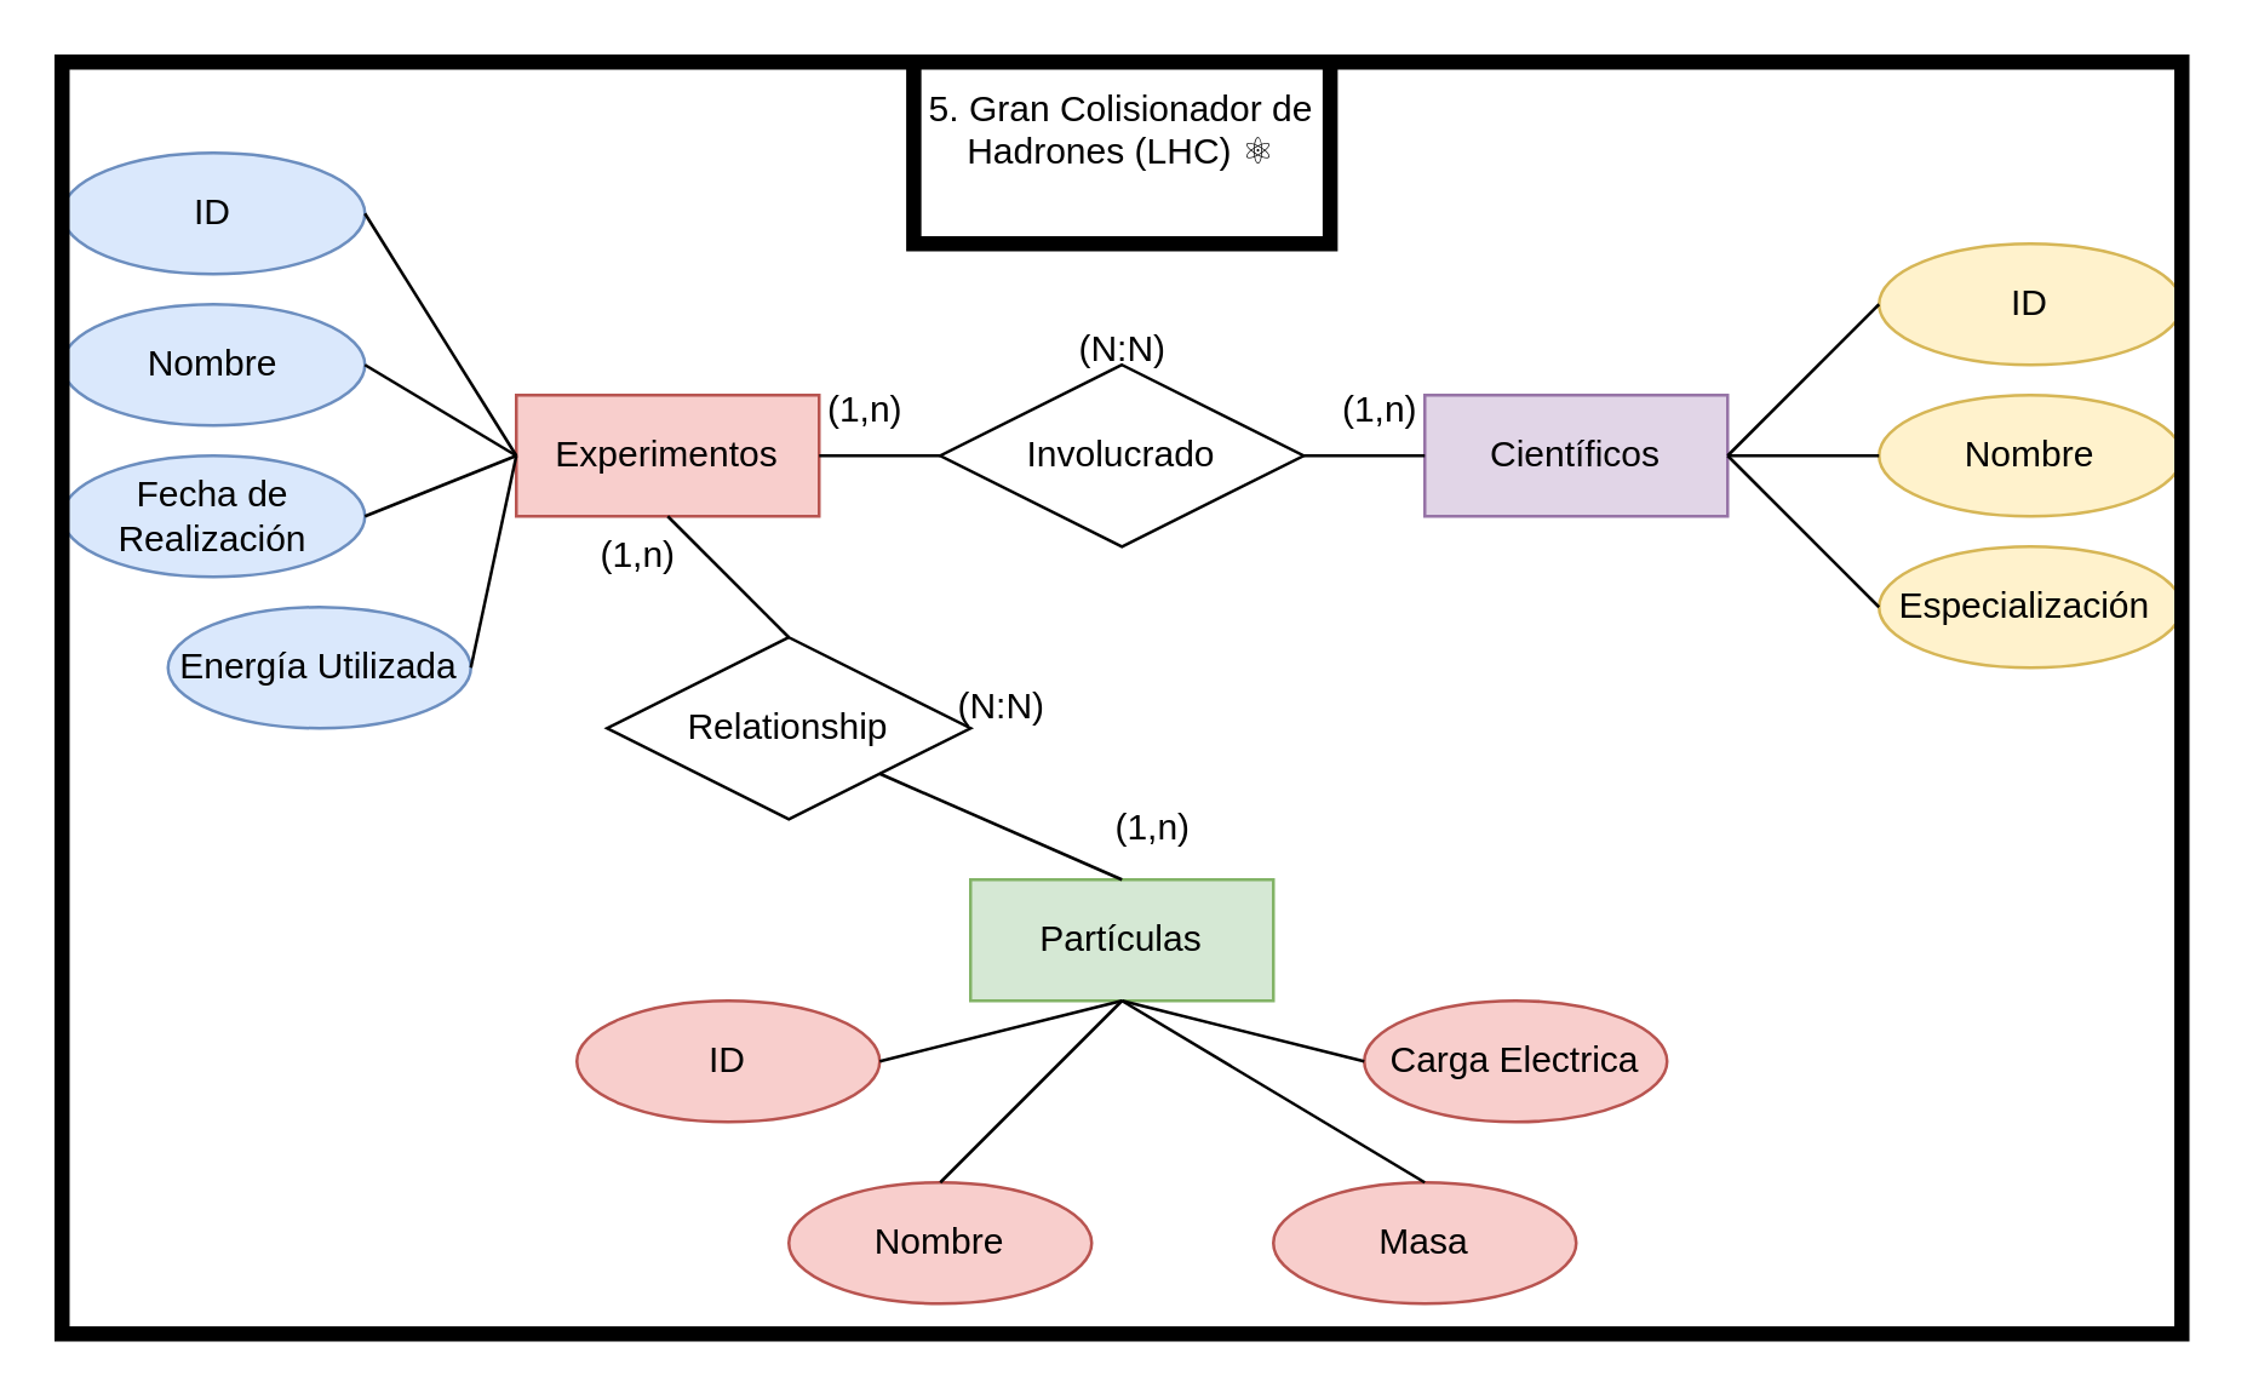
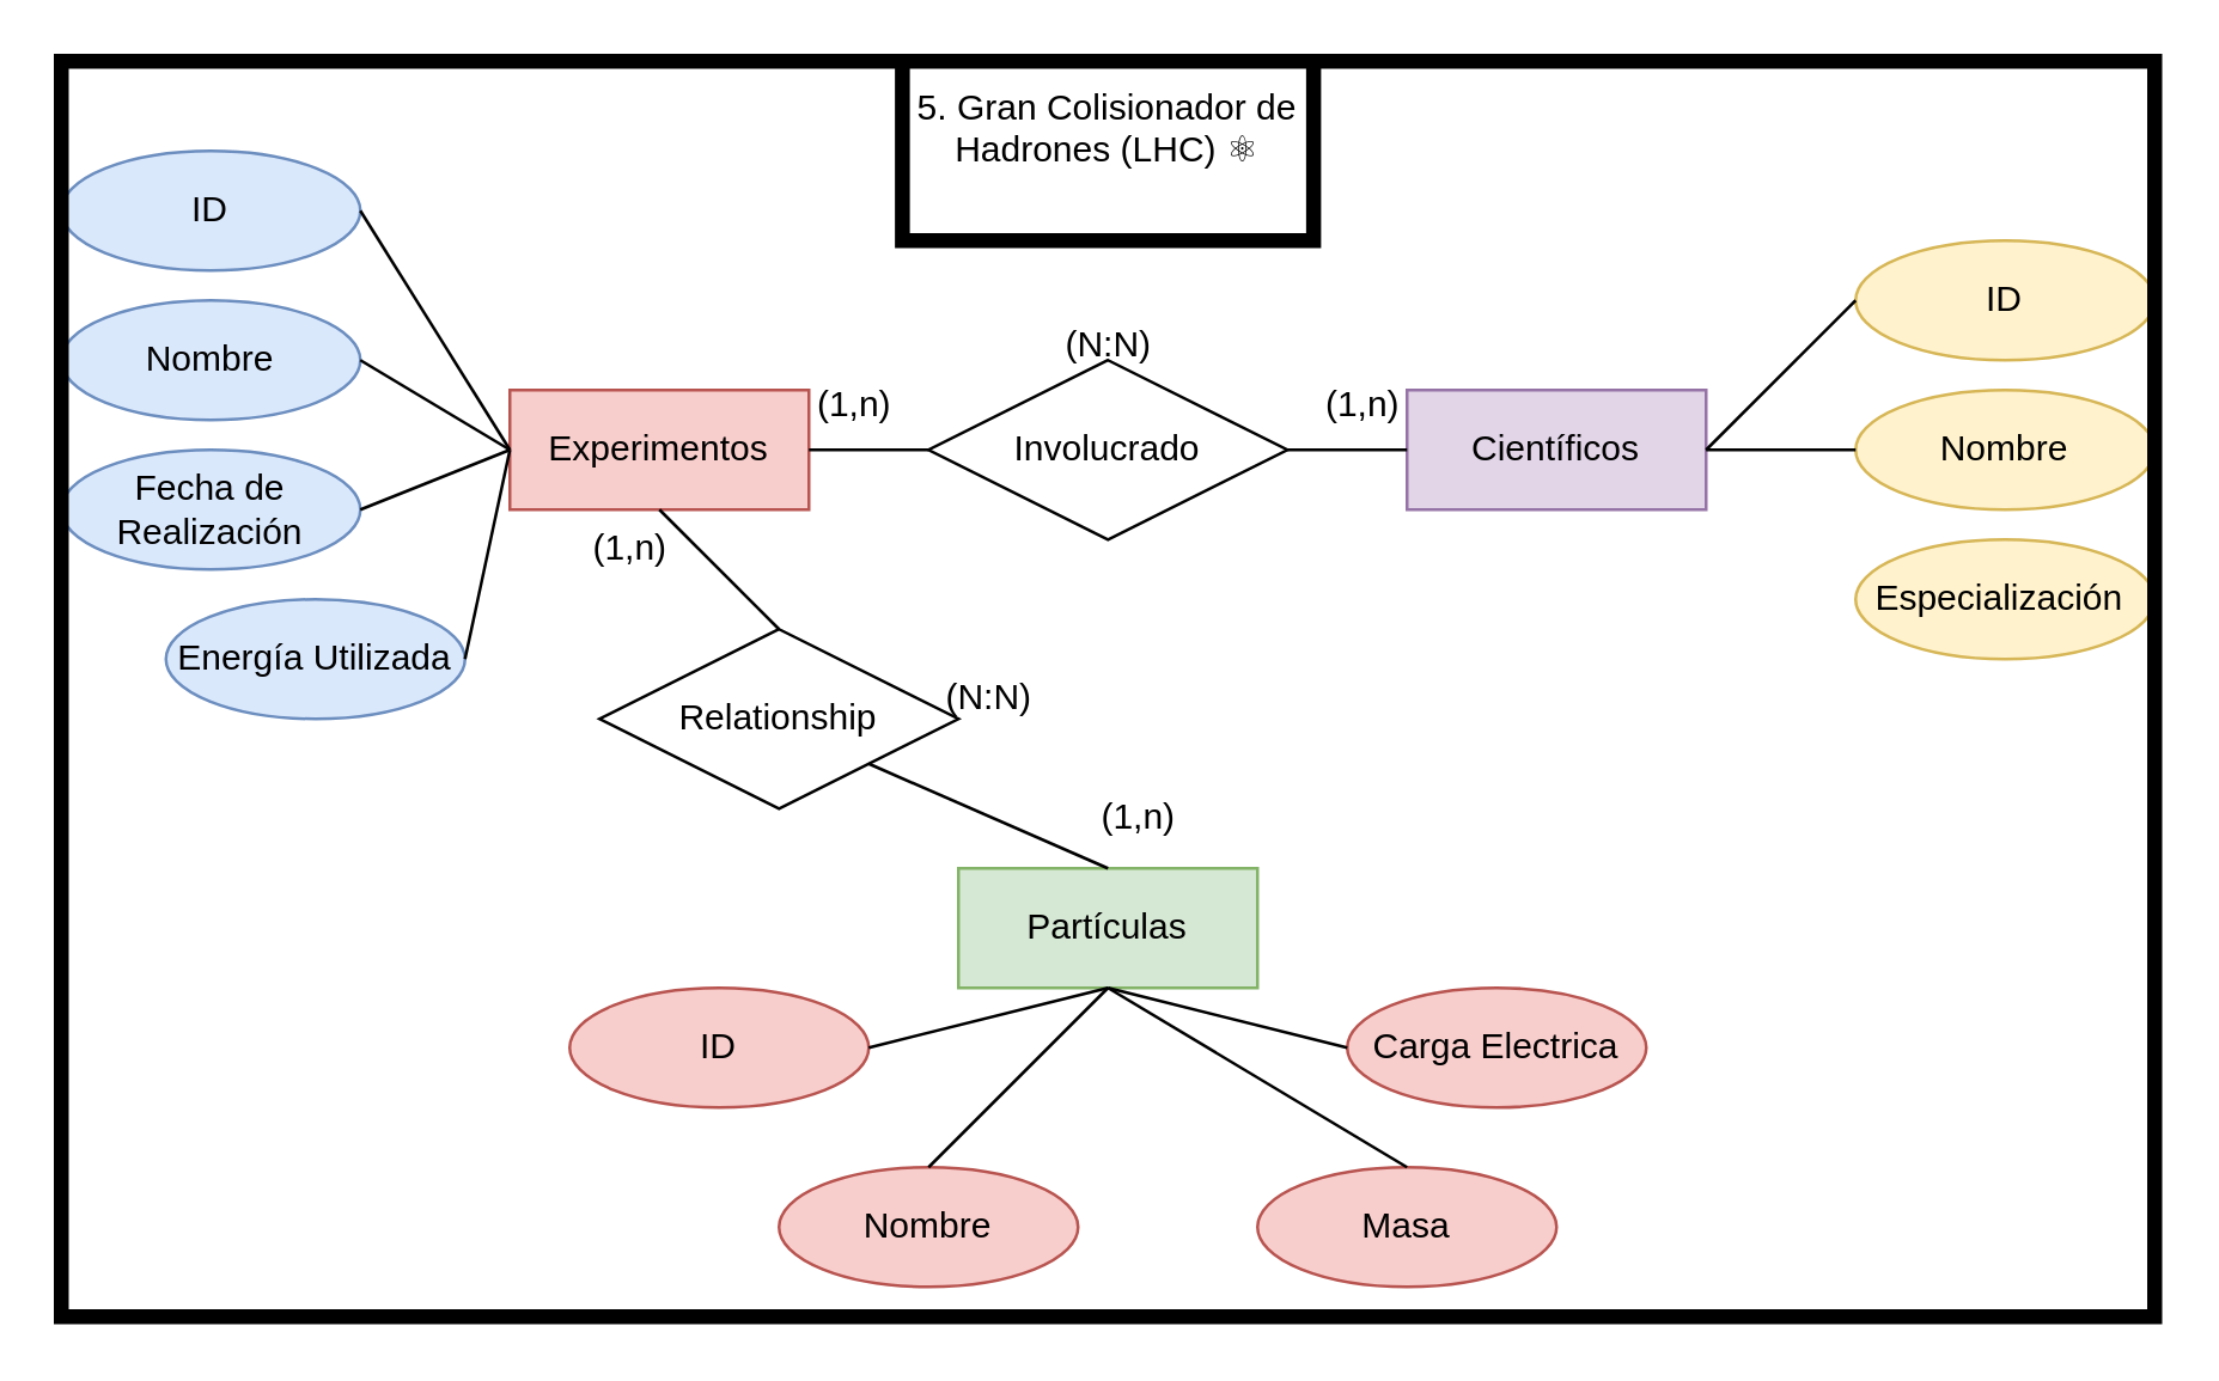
  <mxCell id="0" />
  <mxCell id="1" parent="0" />
  <mxCell id="2" value="Experimentos" style="whiteSpace=wrap;html=1;align=center;fillColor=#f8cecc;strokeColor=#b85450;" parent="1" vertex="1"><mxGeometry x="170" y="130" width="100" height="40" as="geometry" /></mxCell>
  <mxCell id="3" value="Nombre" style="ellipse;whiteSpace=wrap;html=1;align=center;fillColor=#dae8fc;strokeColor=#6c8ebf;" parent="1" vertex="1"><mxGeometry x="20" y="100" width="100" height="40" as="geometry" /></mxCell>
  <mxCell id="4" value="Fecha de Realización" style="ellipse;whiteSpace=wrap;html=1;align=center;fillColor=#dae8fc;strokeColor=#6c8ebf;" parent="1" vertex="1"><mxGeometry x="20" y="150" width="100" height="40" as="geometry" /></mxCell>
  <mxCell id="5" value="Energía Utilizada" style="ellipse;whiteSpace=wrap;html=1;align=center;fillColor=#dae8fc;strokeColor=#6c8ebf;" parent="1" vertex="1"><mxGeometry x="55" y="200" width="100" height="40" as="geometry" /></mxCell>
  <mxCell id="6" value="ID" style="ellipse;whiteSpace=wrap;html=1;align=center;fillColor=#dae8fc;strokeColor=#6c8ebf;" parent="1" vertex="1"><mxGeometry x="20" y="50" width="100" height="40" as="geometry" /></mxCell>
  <mxCell id="7" value="" style="endArrow=none;html=1;rounded=0;exitX=1;exitY=0.5;exitDx=0;exitDy=0;entryX=0;entryY=0.5;entryDx=0;entryDy=0;" parent="1" source="6" target="2" edge="1"><mxGeometry relative="1" as="geometry"><mxPoint x="340" y="310" as="sourcePoint" /><mxPoint x="500" y="310" as="targetPoint" /></mxGeometry></mxCell>
  <mxCell id="8" value="" style="endArrow=none;html=1;rounded=0;exitX=1;exitY=0.5;exitDx=0;exitDy=0;entryX=0;entryY=0.5;entryDx=0;entryDy=0;" parent="1" source="3" target="2" edge="1"><mxGeometry relative="1" as="geometry"><mxPoint x="340" y="310" as="sourcePoint" /><mxPoint x="500" y="310" as="targetPoint" /></mxGeometry></mxCell>
  <mxCell id="9" value="" style="endArrow=none;html=1;rounded=0;exitX=1;exitY=0.5;exitDx=0;exitDy=0;entryX=0;entryY=0.5;entryDx=0;entryDy=0;" parent="1" source="5" target="2" edge="1"><mxGeometry relative="1" as="geometry"><mxPoint x="130" y="130" as="sourcePoint" /><mxPoint x="510" y="320" as="targetPoint" /></mxGeometry></mxCell>
  <mxCell id="10" value="" style="endArrow=none;html=1;rounded=0;exitX=1;exitY=0.5;exitDx=0;exitDy=0;entryX=0;entryY=0.5;entryDx=0;entryDy=0;" parent="1" source="4" target="2" edge="1"><mxGeometry relative="1" as="geometry"><mxPoint x="140" y="140" as="sourcePoint" /><mxPoint x="520" y="330" as="targetPoint" /></mxGeometry></mxCell>
  <mxCell id="11" value="Científicos" style="whiteSpace=wrap;html=1;align=center;fillColor=#e1d5e7;strokeColor=#9673a6;" parent="1" vertex="1"><mxGeometry x="470" y="130" width="100" height="40" as="geometry" /></mxCell>
  <mxCell id="12" value="Involucrado" style="shape=rhombus;perimeter=rhombusPerimeter;whiteSpace=wrap;html=1;align=center;" parent="1" vertex="1"><mxGeometry x="310" y="120" width="120" height="60" as="geometry" /></mxCell>
  <mxCell id="13" value="" style="endArrow=none;html=1;rounded=0;exitX=1;exitY=0.5;exitDx=0;exitDy=0;entryX=0;entryY=0.5;entryDx=0;entryDy=0;" parent="1" source="2" target="12" edge="1"><mxGeometry relative="1" as="geometry"><mxPoint x="280" y="220" as="sourcePoint" /><mxPoint x="440" y="220" as="targetPoint" /></mxGeometry></mxCell>
  <mxCell id="14" value="" style="endArrow=none;html=1;rounded=0;exitX=1;exitY=0.5;exitDx=0;exitDy=0;entryX=0;entryY=0.5;entryDx=0;entryDy=0;" parent="1" source="12" target="11" edge="1"><mxGeometry relative="1" as="geometry"><mxPoint x="280" y="160" as="sourcePoint" /><mxPoint x="320" y="160" as="targetPoint" /></mxGeometry></mxCell>
  <mxCell id="15" value="Especialización&amp;nbsp;" style="ellipse;whiteSpace=wrap;html=1;align=center;fillColor=#fff2cc;strokeColor=#d6b656;" parent="1" vertex="1"><mxGeometry x="620" y="180" width="100" height="40" as="geometry" /></mxCell>
  <mxCell id="16" value="Nombre" style="ellipse;whiteSpace=wrap;html=1;align=center;fillColor=#fff2cc;strokeColor=#d6b656;" parent="1" vertex="1"><mxGeometry x="620" y="130" width="100" height="40" as="geometry" /></mxCell>
  <mxCell id="17" value="ID" style="ellipse;whiteSpace=wrap;html=1;align=center;fillColor=#fff2cc;strokeColor=#d6b656;" parent="1" vertex="1"><mxGeometry x="620" y="80" width="100" height="40" as="geometry" /></mxCell>
  <mxCell id="18" value="" style="endArrow=none;html=1;rounded=0;exitX=1;exitY=0.5;exitDx=0;exitDy=0;entryX=0;entryY=0.5;entryDx=0;entryDy=0;" parent="1" source="11" target="16" edge="1"><mxGeometry relative="1" as="geometry"><mxPoint x="450" y="320" as="sourcePoint" /><mxPoint x="610" y="320" as="targetPoint" /></mxGeometry></mxCell>
- <mxCell id="19" value="" style="endArrow=none;html=1;rounded=0;exitX=1;exitY=0.5;exitDx=0;exitDy=0;entryX=0;entryY=0.5;entryDx=0;entryDy=0;" parent="1" source="11" target="15" edge="1"><mxGeometry relative="1" as="geometry"><mxPoint x="460" y="330" as="sourcePoint" /><mxPoint x="620" y="330" as="targetPoint" /></mxGeometry></mxCell>
  <mxCell id="20" value="" style="endArrow=none;html=1;rounded=0;exitX=1;exitY=0.5;exitDx=0;exitDy=0;entryX=0;entryY=0.5;entryDx=0;entryDy=0;" parent="1" source="11" target="17" edge="1"><mxGeometry relative="1" as="geometry"><mxPoint x="470" y="340" as="sourcePoint" /><mxPoint x="630" y="340" as="targetPoint" /></mxGeometry></mxCell>
  <mxCell id="21" value="(1,n)" style="text;html=1;align=center;verticalAlign=middle;resizable=0;points=[];autosize=1;strokeColor=none;fillColor=none;" parent="1" vertex="1"><mxGeometry x="430" y="120" width="50" height="30" as="geometry" /></mxCell>
  <mxCell id="22" value="(1,n)" style="text;html=1;align=center;verticalAlign=middle;resizable=0;points=[];autosize=1;strokeColor=none;fillColor=none;" parent="1" vertex="1"><mxGeometry x="260" y="120" width="50" height="30" as="geometry" /></mxCell>
  <mxCell id="23" value="(N:N)" style="text;html=1;align=center;verticalAlign=middle;resizable=0;points=[];autosize=1;strokeColor=none;fillColor=none;" parent="1" vertex="1"><mxGeometry x="345" y="100" width="50" height="30" as="geometry" /></mxCell>
  <mxCell id="24" value="Partículas" style="whiteSpace=wrap;html=1;align=center;fillColor=#d5e8d4;strokeColor=#82b366;" parent="1" vertex="1"><mxGeometry x="320" y="290" width="100" height="40" as="geometry" /></mxCell>
  <mxCell id="25" value="Masa" style="ellipse;whiteSpace=wrap;html=1;align=center;fillColor=#f8cecc;strokeColor=#b85450;" parent="1" vertex="1"><mxGeometry x="420" y="390" width="100" height="40" as="geometry" /></mxCell>
  <mxCell id="26" value="ID" style="ellipse;whiteSpace=wrap;html=1;align=center;fillColor=#f8cecc;strokeColor=#b85450;" parent="1" vertex="1"><mxGeometry x="190" y="330" width="100" height="40" as="geometry" /></mxCell>
  <mxCell id="27" value="Nombre" style="ellipse;whiteSpace=wrap;html=1;align=center;fillColor=#f8cecc;strokeColor=#b85450;" parent="1" vertex="1"><mxGeometry x="260" y="390" width="100" height="40" as="geometry" /></mxCell>
  <mxCell id="28" value="Carga Electrica" style="ellipse;whiteSpace=wrap;html=1;align=center;fillColor=#f8cecc;strokeColor=#b85450;" parent="1" vertex="1"><mxGeometry x="450" y="330" width="100" height="40" as="geometry" /></mxCell>
  <mxCell id="29" value="" style="endArrow=none;html=1;rounded=0;exitX=1;exitY=0.5;exitDx=0;exitDy=0;entryX=0.5;entryY=1;entryDx=0;entryDy=0;" parent="1" source="26" target="24" edge="1"><mxGeometry relative="1" as="geometry"><mxPoint x="130" y="520" as="sourcePoint" /><mxPoint x="290" y="520" as="targetPoint" /></mxGeometry></mxCell>
  <mxCell id="30" value="" style="endArrow=none;html=1;rounded=0;exitX=0.5;exitY=1;exitDx=0;exitDy=0;entryX=0.5;entryY=0;entryDx=0;entryDy=0;" parent="1" source="24" target="27" edge="1"><mxGeometry relative="1" as="geometry"><mxPoint x="140" y="530" as="sourcePoint" /><mxPoint x="300" y="530" as="targetPoint" /></mxGeometry></mxCell>
  <mxCell id="31" value="" style="endArrow=none;html=1;rounded=0;exitX=0.5;exitY=1;exitDx=0;exitDy=0;entryX=0.5;entryY=0;entryDx=0;entryDy=0;" parent="1" source="24" target="25" edge="1"><mxGeometry relative="1" as="geometry"><mxPoint x="150" y="540" as="sourcePoint" /><mxPoint x="310" y="540" as="targetPoint" /></mxGeometry></mxCell>
  <mxCell id="32" value="" style="endArrow=none;html=1;rounded=0;exitX=0.5;exitY=1;exitDx=0;exitDy=0;entryX=0;entryY=0.5;entryDx=0;entryDy=0;" parent="1" source="24" target="28" edge="1"><mxGeometry relative="1" as="geometry"><mxPoint x="160" y="550" as="sourcePoint" /><mxPoint x="320" y="550" as="targetPoint" /></mxGeometry></mxCell>
  <mxCell id="33" value="Relationship" style="shape=rhombus;perimeter=rhombusPerimeter;whiteSpace=wrap;html=1;align=center;" parent="1" vertex="1"><mxGeometry x="200" y="210" width="120" height="60" as="geometry" /></mxCell>
  <mxCell id="34" value="" style="endArrow=none;html=1;rounded=0;exitX=1;exitY=1;exitDx=0;exitDy=0;entryX=0.5;entryY=0;entryDx=0;entryDy=0;" parent="1" source="33" target="24" edge="1"><mxGeometry relative="1" as="geometry"><mxPoint x="20" y="470" as="sourcePoint" /><mxPoint x="180" y="470" as="targetPoint" /></mxGeometry></mxCell>
  <mxCell id="35" value="" style="endArrow=none;html=1;rounded=0;exitX=0.5;exitY=1;exitDx=0;exitDy=0;entryX=0.5;entryY=0;entryDx=0;entryDy=0;" parent="1" source="2" target="33" edge="1"><mxGeometry relative="1" as="geometry"><mxPoint x="300" y="265" as="sourcePoint" /><mxPoint x="380" y="300" as="targetPoint" /></mxGeometry></mxCell>
  <mxCell id="36" value="(1,n)" style="text;html=1;align=center;verticalAlign=middle;resizable=0;points=[];autosize=1;strokeColor=none;fillColor=none;" parent="1" vertex="1"><mxGeometry x="185" y="168" width="50" height="30" as="geometry" /></mxCell>
  <mxCell id="37" value="(1,n)" style="text;html=1;align=center;verticalAlign=middle;resizable=0;points=[];autosize=1;strokeColor=none;fillColor=none;" parent="1" vertex="1"><mxGeometry x="355" y="258" width="50" height="30" as="geometry" /></mxCell>
  <mxCell id="38" value="(N:N)" style="text;html=1;align=center;verticalAlign=middle;resizable=0;points=[];autosize=1;strokeColor=none;fillColor=none;" parent="1" vertex="1"><mxGeometry x="305" y="218" width="50" height="30" as="geometry" /></mxCell>
  <mxCell id="39" value="" style="rounded=0;whiteSpace=wrap;html=1;fillColor=none;strokeWidth=5;" parent="1" vertex="1"><mxGeometry x="20" y="20" width="700" height="420" as="geometry" /></mxCell>
  <mxCell id="40" value="5. Gran Colisionador de Hadrones (LHC) ⚛️&lt;div&gt;&lt;br&gt;&lt;/div&gt;" style="whiteSpace=wrap;html=1;align=center;strokeWidth=5;" parent="1" vertex="1"><mxGeometry x="301.25" y="20" width="137.5" height="60" as="geometry" /></mxCell>
